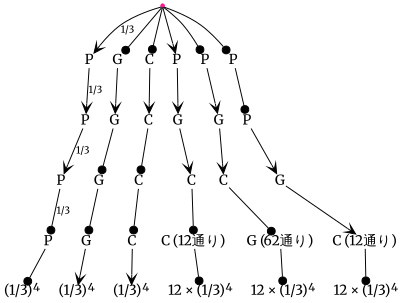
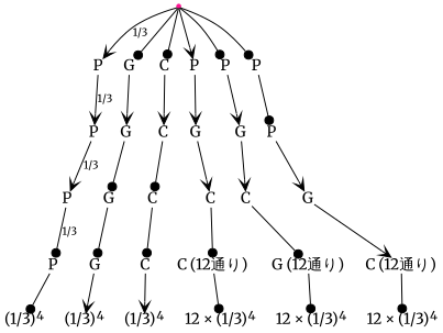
  digraph {
    rankdir=TB
    fontname=Merriweather
    node [shape=plain color=deeppink fontname=Merriweather]
    edge [arrowhead=dot fontname=Merriweather]
    "" [shape=point]
    n2 [label=P color=purple]
    n3 [label=G]
    n4 [label=C color=purple]
    n5 [label=P color=red]
    n6 [label=P color=purple]
    n7 [label=P color=purple]
    n8 [label=P color=red]
    n9 [label=G color=purple]
    n10 [label=C color=purple]
    n11 [label=G color=purple]
    n12 [label=G]
    n13 [label=P color=red]
    n14 [label=P color=gray40]
    n15 [label=G color=red]
    n16 [label=C color=red]
    n17 [label=C color=gray40]
    n18 [label=C color=red]
    n19 [label=G]
    n20 [label=P]
    n21 [label=G color=red]
    n22 [label=C]
    n23 [label="C (12通り)" color=purple]
-   n24 [label="G (62通り)"]
+   n24 [label="G (12通り)"]
    n25 [label="C (12通り)"]
    n26 [label=<(1/3)<sup>4</sup>> color=""]
    n27 [label=<(1/3)<sup>4</sup>> color=""]
    n28 [label=<(1/3)<sup>4</sup>> color=""]
    n29 [label=<12 × (1/3)<sup>4</sup>> color=""]
    n30 [label=<12 × (1/3)<sup>4</sup>> color=""]
    n31 [label=<12 × (1/3)<sup>4</sup>> color=""]
    "" -> n2 [arrowhead=vee label=<<font point-size="10" color="black">1/3</font>>]
    "" -> n3
    "" -> n4
    "" -> n5 [arrowhead=vee]
    "" -> n6
    "" -> n7
    n2 -> n8 [arrowhead=vee label=<<font point-size="10" color="black">1/3</font>>]
    n3 -> n9 [arrowhead=vee]
    n4 -> n10 [arrowhead=vee]
    n5 -> n11 [arrowhead=vee]
    n6 -> n12 [arrowhead=vee]
    n7 -> n13
    n8 -> n14 [arrowhead=vee label=<<font point-size="10" color="black">1/3</font>>]
    n9 -> n15
    n10 -> n16
    n11 -> n17 [arrowhead=vee]
    n12 -> n18 [arrowhead=vee]
    n13 -> n19 [arrowhead=vee]
    n14 -> n20 [label=<<font point-size="10" color="black">1/3</font>>]
    n15 -> n21
    n16 -> n22
    n17 -> n23
    n18 -> n24
    n19 -> n25 [arrowhead=vee]
    n20 -> n26
    n21 -> n27 [arrowhead=vee]
    n22 -> n28 [arrowhead=vee]
    n23 -> n29
    n24 -> n30
    n25 -> n31
  }
